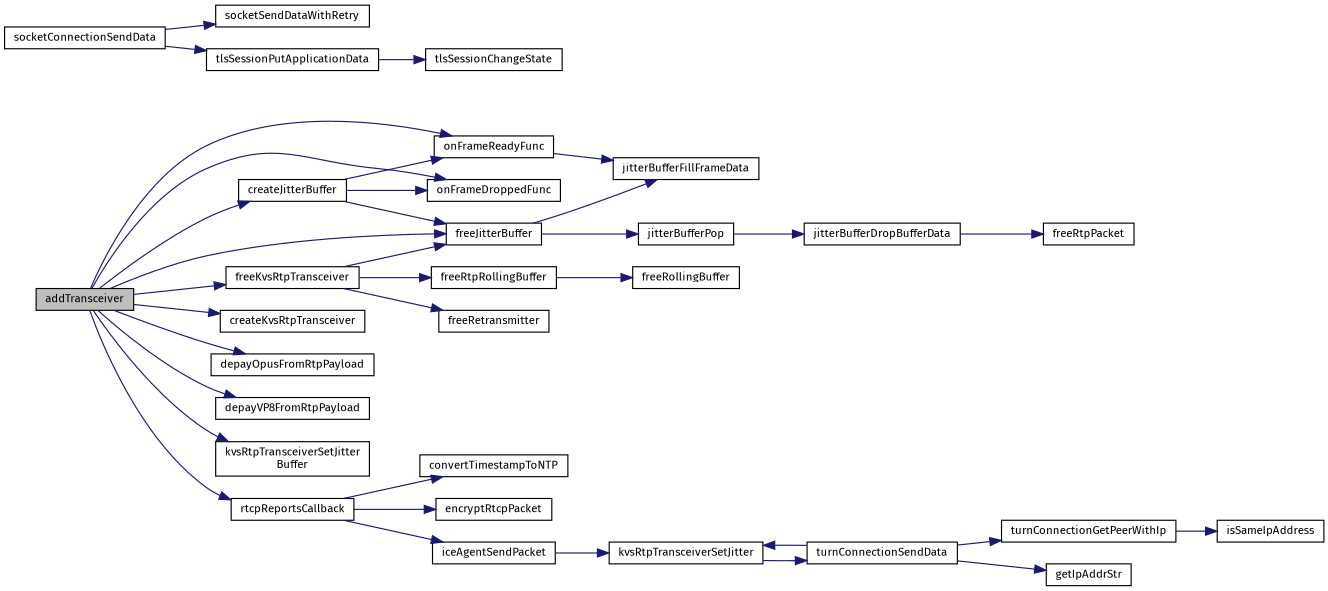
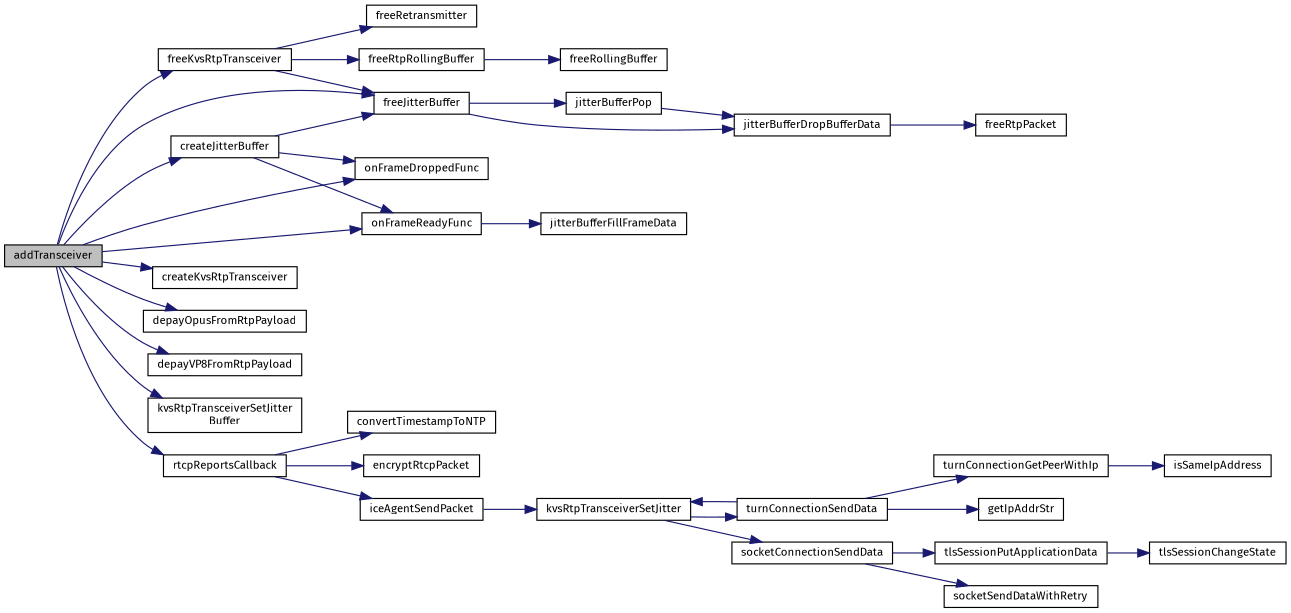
  digraph {
    fontname="Fira Sans"
    rankdir=LR
    node [color=black fillcolor=white fontname="Fira Sans" fontsize=10 shape=record style=filled]
    edge [color=midnightblue fontname="Fira Sans" fontsize=10 labelfontname=Helvetica labelfontsize=10 style=solid]
    n1 [fillcolor=grey75 fontcolor=black height=0.2 label=addTransceiver width=0.4]
    n2 [height=0.2 label=createJitterBuffer width=0.4]
    n3 [height=0.2 label=freeJitterBuffer width=0.4]
    n4 [height=0.2 label=onFrameDroppedFunc width=0.4]
    n5 [height=0.2 label=onFrameReadyFunc width=0.4]
    n6 [height=0.2 label=createKvsRtpTransceiver width=0.4]
    n7 [height=0.2 label=freeKvsRtpTransceiver width=0.4]
    n8 [height=0.2 label=depayOpusFromRtpPayload width=0.4]
    n9 [height=0.2 label=depayVP8FromRtpPayload width=0.4]
    n10 [height=0.2 label="kvsRtpTransceiverSetJitter\lBuffer" width=0.4]
    n11 [height=0.2 label=rtcpReportsCallback width=0.4]
    n12 [height=0.2 label=jitterBufferDropBufferData width=0.4]
    n13 [height=0.2 label=jitterBufferPop width=0.4]
    n14 [height=0.2 label=jitterBufferFillFrameData width=0.4]
    n15 [height=0.2 label=freeRetransmitter width=0.4]
    n16 [height=0.2 label=freeRtpRollingBuffer width=0.4]
    n17 [height=0.2 label=convertTimestampToNTP width=0.4]
    n18 [height=0.2 label=encryptRtcpPacket width=0.4]
    n19 [height=0.2 label=iceAgentSendPacket width=0.4]
    n20 [height=0.2 label=freeRtpPacket width=0.4]
    n21 [height=0.2 label=freeRollingBuffer width=0.4]
    n22 [height=0.2 label=kvsRtpTransceiverSetJitter width=0.4]
    n23 [height=0.2 label=socketConnectionSendData width=0.4]
    n24 [height=0.2 label=turnConnectionSendData width=0.4]
    n25 [height=0.2 label=socketSendDataWithRetry width=0.4]
    n26 [height=0.2 label=tlsSessionPutApplicationData width=0.4]
    n27 [height=0.2 label=getIpAddrStr width=0.4]
    n28 [height=0.2 label=turnConnectionGetPeerWithIp width=0.4]
    n29 [height=0.2 label=tlsSessionChangeState width=0.4]
    n30 [height=0.2 label=isSameIpAddress width=0.4]
    n1 -> n2
    n1 -> n3
    n1 -> n4
    n1 -> n5
    n1 -> n6
    n1 -> n7
    n1 -> n8
    n1 -> n9
    n1 -> n10
    n1 -> n11
    n2 -> n3
    n2 -> n4
    n2 -> n5
-   n3 -> n14
+   n3 -> n12
    n3 -> n13
    n5 -> n14
    n7 -> n3
    n7 -> n15
    n7 -> n16
    n11 -> n17
    n11 -> n18
    n11 -> n19
    n12 -> n20
    n13 -> n12
    n16 -> n21
    n19 -> n22
+   n22 -> n23
    n22 -> n24
    n23 -> n25
    n23 -> n26
    n24 -> n22
    n24 -> n27
    n24 -> n28
    n26 -> n29
    n28 -> n30
  }
